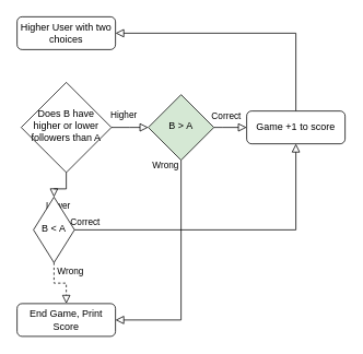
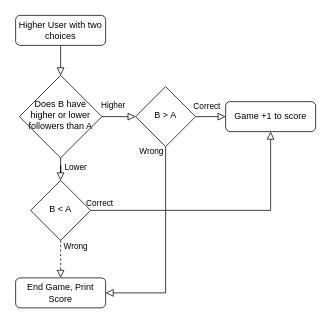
  <mxCell id="0" />
  <mxCell id="1" parent="0" />
+ <mxCell id="2" value="" style="rounded=0;html=1;jettySize=auto;orthogonalLoop=1;fontSize=11;endArrow=block;endFill=0;endSize=8;strokeWidth=1;shadow=0;labelBackgroundColor=none;edgeStyle=orthogonalEdgeStyle;" parent="1" source="3" target="6" edge="1"><mxGeometry relative="1" as="geometry" /></mxCell>
  <mxCell id="3" value="Higher User with two choices" style="rounded=1;whiteSpace=wrap;html=1;fontSize=12;glass=0;strokeWidth=1;shadow=0;" parent="1" vertex="1"><mxGeometry x="20" y="20" width="120" height="40" as="geometry" /></mxCell>
  <mxCell id="4" value="Lower" style="rounded=0;html=1;jettySize=auto;orthogonalLoop=1;fontSize=11;endArrow=block;endFill=0;endSize=8;strokeWidth=1;shadow=0;labelBackgroundColor=none;edgeStyle=orthogonalEdgeStyle;" parent="1" source="6" target="9" edge="1"><mxGeometry x="0.333" y="20" relative="1" as="geometry"><mxPoint as="offset" /></mxGeometry></mxCell>
  <mxCell id="5" value="Higher" style="edgeStyle=orthogonalEdgeStyle;rounded=0;html=1;jettySize=auto;orthogonalLoop=1;fontSize=11;endArrow=block;endFill=0;endSize=8;strokeWidth=1;shadow=0;labelBackgroundColor=none;" parent="1" source="6" edge="1"><mxGeometry x="-0.333" y="15" relative="1" as="geometry"><mxPoint as="offset" /><mxPoint x="180" y="155" as="targetPoint" /></mxGeometry></mxCell>
  <mxCell id="6" value="Does B have higher or lower followers than A" style="rhombus;whiteSpace=wrap;html=1;shadow=0;fontFamily=Helvetica;fontSize=12;align=center;strokeWidth=1;spacing=6;spacingTop=-4;" parent="1" vertex="1"><mxGeometry x="25" y="100" width="110" height="110" as="geometry" /></mxCell>
  <mxCell id="7" value="Wrong" style="rounded=0;html=1;jettySize=auto;orthogonalLoop=1;fontSize=11;endArrow=block;endFill=0;endSize=8;strokeWidth=1;shadow=0;labelBackgroundColor=none;edgeStyle=orthogonalEdgeStyle;dashed=1;" parent="1" source="9" target="10" edge="1"><mxGeometry x="-0.667" y="20" relative="1" as="geometry"><mxPoint as="offset" /></mxGeometry></mxCell>
  <mxCell id="8" value="Correct" style="edgeStyle=orthogonalEdgeStyle;rounded=0;html=1;jettySize=auto;orthogonalLoop=1;fontSize=11;endArrow=block;endFill=0;endSize=8;strokeWidth=1;shadow=0;labelBackgroundColor=none;entryX=0.5;entryY=1;entryDx=0;entryDy=0;exitX=1;exitY=0.5;exitDx=0;exitDy=0;" parent="1" source="9" target="17" edge="1"><mxGeometry x="-0.929" y="10" relative="1" as="geometry"><mxPoint as="offset" /><mxPoint x="180" y="270" as="targetPoint" /><Array as="points"><mxPoint x="360" y="280" /></Array></mxGeometry></mxCell>
- <mxCell id="9" value="B &amp;lt; A" style="rhombus;whiteSpace=wrap;html=1;shadow=0;fontFamily=Helvetica;fontSize=12;align=center;strokeWidth=1;spacing=6;spacingTop=-4;" parent="1" vertex="1"><mxGeometry x="40" y="240" width="50" height="80" as="geometry" /></mxCell>
+ <mxCell id="9" value="B &amp;lt; A" style="rhombus;whiteSpace=wrap;html=1;shadow=0;fontFamily=Helvetica;fontSize=12;align=center;strokeWidth=1;spacing=6;spacingTop=-4;" parent="1" vertex="1"><mxGeometry x="40" y="240" width="80" height="80" as="geometry" /></mxCell>
  <mxCell id="10" value="End Game, Print Score" style="rounded=1;whiteSpace=wrap;html=1;fontSize=12;glass=0;strokeWidth=1;shadow=0;" parent="1" vertex="1"><mxGeometry x="20" y="370" width="120" height="40" as="geometry" /></mxCell>
  <mxCell id="11" style="edgeStyle=orthogonalEdgeStyle;rounded=0;orthogonalLoop=1;jettySize=auto;html=1;entryX=0;entryY=0.5;entryDx=0;entryDy=0;labelBackgroundColor=none;endArrow=block;endFill=0;endSize=8;strokeWidth=1;shadow=0;exitX=1;exitY=0.5;exitDx=0;exitDy=0;" edge="1" parent="1" source="15" target="17"><mxGeometry relative="1" as="geometry"><Array as="points"><mxPoint x="270" y="155" /><mxPoint x="270" y="155" /></Array></mxGeometry></mxCell>
  <mxCell id="12" value="Correct" style="edgeLabel;html=1;align=center;verticalAlign=middle;resizable=0;points=[];" vertex="1" connectable="0" parent="11"><mxGeometry x="-0.695" relative="1" as="geometry"><mxPoint x="8" y="-15" as="offset" /></mxGeometry></mxCell>
  <mxCell id="13" style="edgeStyle=orthogonalEdgeStyle;rounded=0;orthogonalLoop=1;jettySize=auto;html=1;entryX=1;entryY=0.5;entryDx=0;entryDy=0;labelBackgroundColor=none;endArrow=block;endFill=0;endSize=8;strokeWidth=1;shadow=0;" edge="1" parent="1" source="15" target="10"><mxGeometry relative="1" as="geometry"><Array as="points"><mxPoint x="220" y="390" /></Array></mxGeometry></mxCell>
  <mxCell id="14" value="Wrong" style="edgeLabel;html=1;align=center;verticalAlign=middle;resizable=0;points=[];" vertex="1" connectable="0" parent="13"><mxGeometry x="-0.802" y="-1" relative="1" as="geometry"><mxPoint x="-19" y="-22" as="offset" /></mxGeometry></mxCell>
- <mxCell id="15" value="B &amp;gt; A" style="rhombus;whiteSpace=wrap;html=1;shadow=0;fontFamily=Helvetica;fontSize=12;align=center;strokeWidth=1;spacing=6;spacingTop=-4;fillColor=#d5e8d4;" vertex="1" parent="1"><mxGeometry x="180" y="115" width="80" height="80" as="geometry" /></mxCell>
- <mxCell id="16" style="edgeStyle=orthogonalEdgeStyle;rounded=0;orthogonalLoop=1;jettySize=auto;html=1;entryX=1;entryY=0.5;entryDx=0;entryDy=0;labelBackgroundColor=none;endArrow=block;endFill=0;endSize=8;strokeWidth=1;shadow=0;" edge="1" parent="1" source="17" target="3"><mxGeometry relative="1" as="geometry"><Array as="points"><mxPoint x="360" y="40" /></Array></mxGeometry></mxCell>
+ <mxCell id="15" value="B &amp;gt; A" style="rhombus;whiteSpace=wrap;html=1;shadow=0;fontFamily=Helvetica;fontSize=12;align=center;strokeWidth=1;spacing=6;spacingTop=-4;" vertex="1" parent="1"><mxGeometry x="180" y="115" width="80" height="80" as="geometry" /></mxCell>
  <mxCell id="17" value="Game +1 to score" style="rounded=1;whiteSpace=wrap;html=1;fontSize=12;glass=0;strokeWidth=1;shadow=0;" vertex="1" parent="1"><mxGeometry x="300" y="135" width="120" height="40" as="geometry" /></mxCell>
